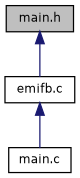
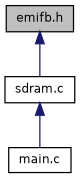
  digraph {
    node [color=black fillcolor=white fontname=Helvetica fontsize=10 shape=record style=filled]
    edge [color=midnightblue dir=back fontname=Helvetica fontsize=10 labelfontname=Helvetica labelfontsize=10 style=solid]
-   n1 [fillcolor=grey75 fontcolor=black height=0.2 label="main.h" width=0.4]
-   n2 [height=0.2 label="emifb.c" width=0.4]
+   n1 [fillcolor=grey75 fontcolor=black height=0.2 label="emifb.h" width=0.4]
+   n2 [height=0.2 label="sdram.c" width=0.4]
    n3 [height=0.2 label="main.c" width=0.4]
    n1 -> n2
    n2 -> n3
  }
